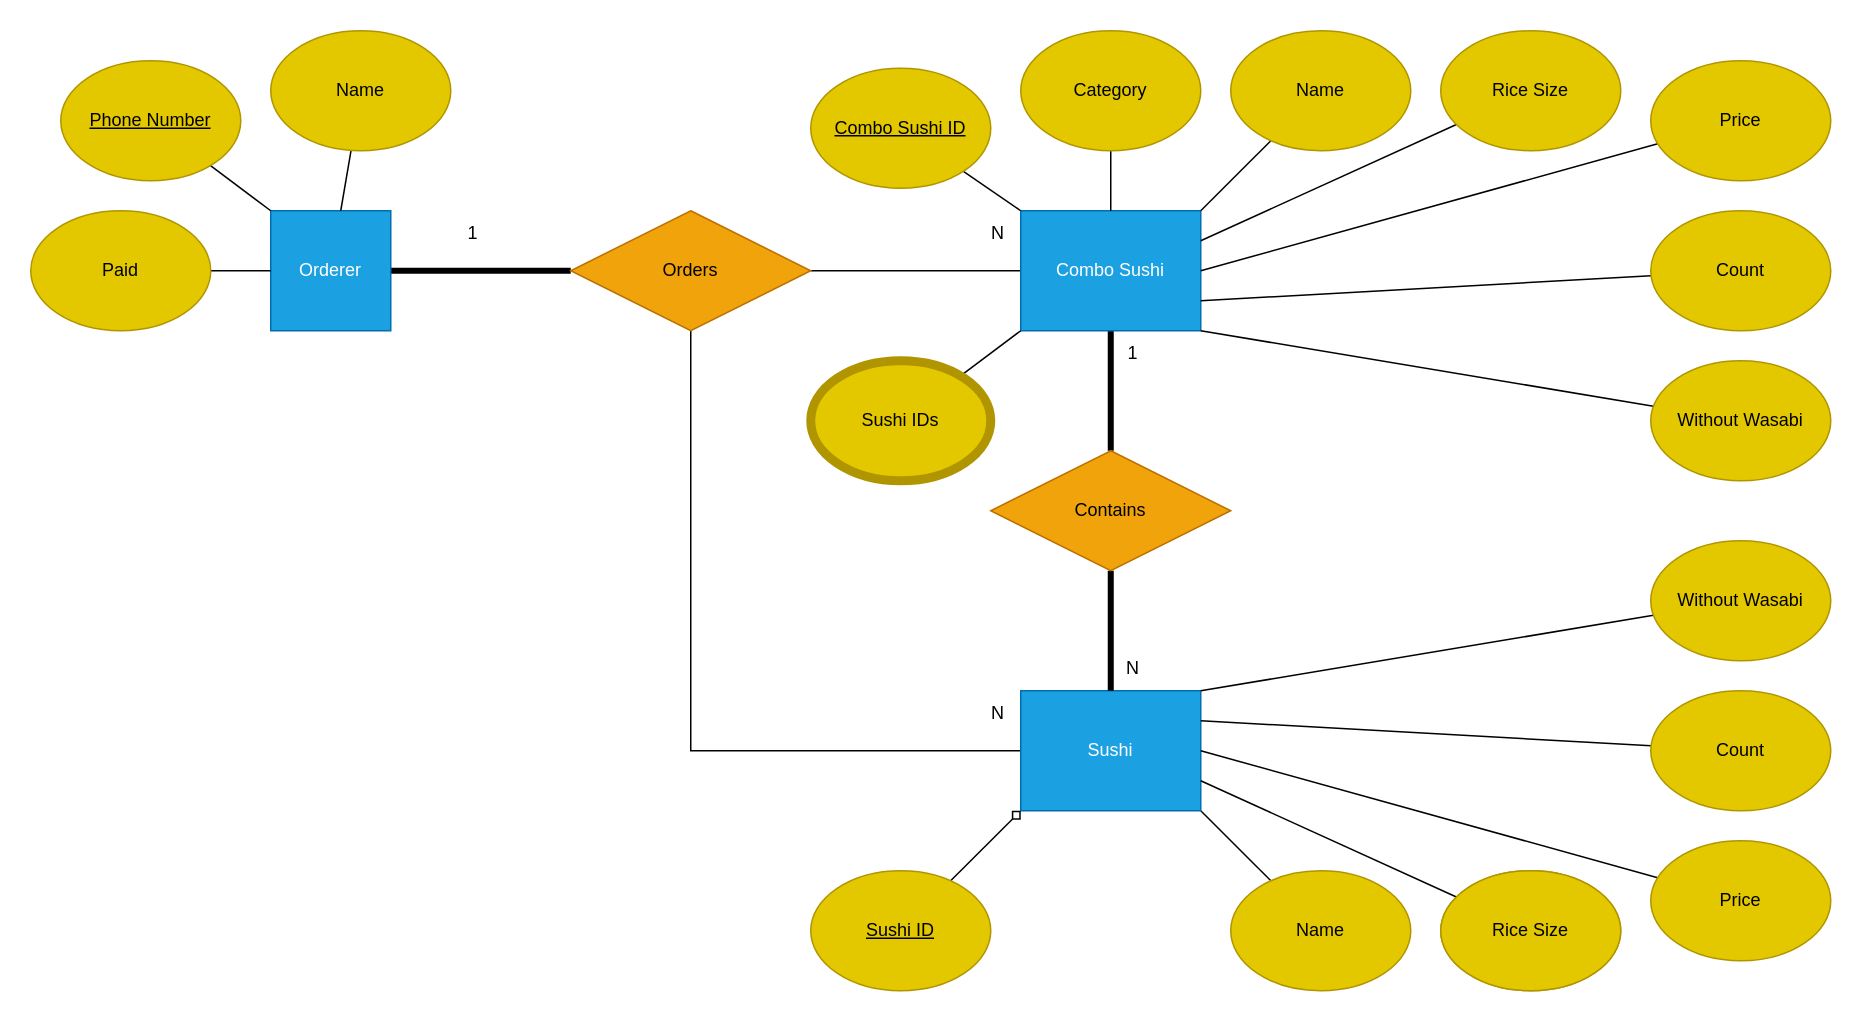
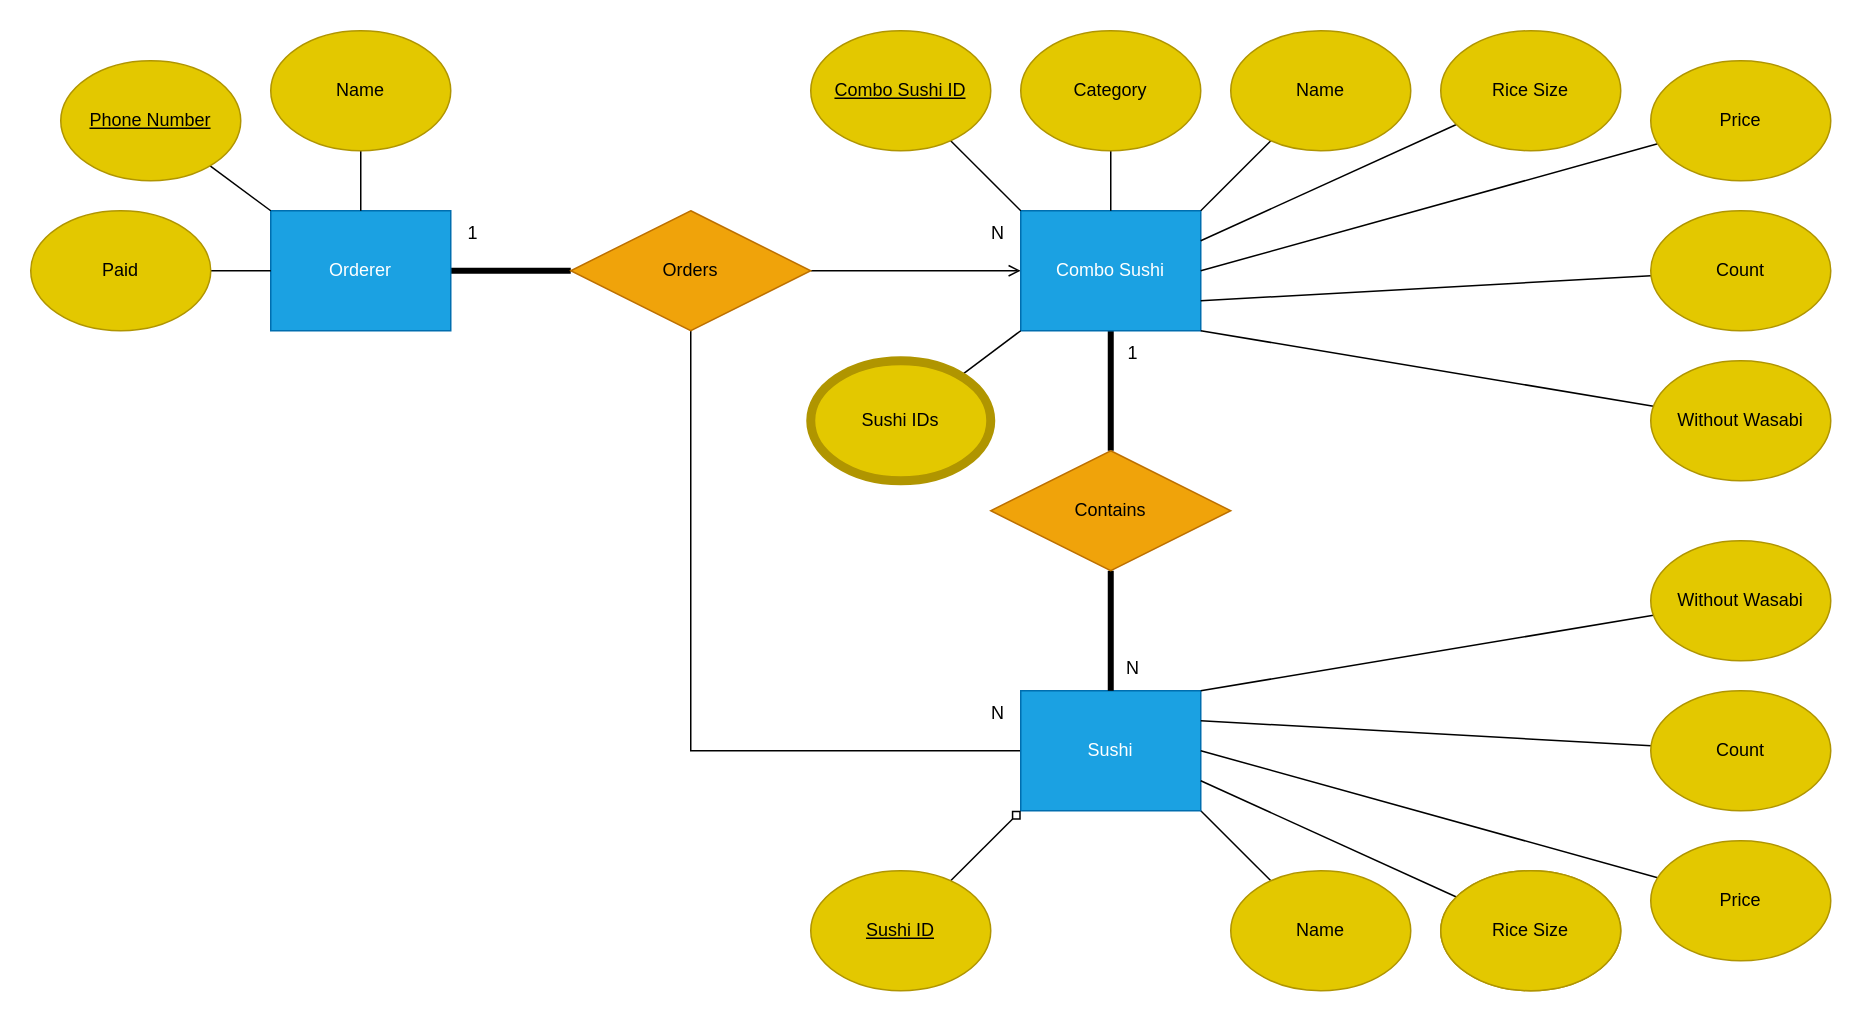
  <mxCell id="0" />
  <mxCell id="1" parent="0" />
  <mxCell id="2" value="" style="edgeStyle=none;html=1;endArrow=none;endFill=0;strokeWidth=4;" parent="1" source="3" target="6" edge="1"><mxGeometry relative="1" as="geometry" /></mxCell>
- <mxCell id="3" value="Orderer" style="rounded=0;whiteSpace=wrap;html=1;fillColor=#1ba1e2;fontColor=#ffffff;strokeColor=#006EAF;" parent="1" vertex="1"><mxGeometry x="180" y="140" width="80" height="80" as="geometry" /></mxCell>
- <mxCell id="4" value="" style="edgeStyle=none;jumpStyle=line;jumpSize=16;html=1;endArrow=none;endFill=0;strokeWidth=1;exitX=1;exitY=0.5;exitDx=0;exitDy=0;" parent="1" source="6" target="14" edge="1"><mxGeometry relative="1" as="geometry"><mxPoint x="600" y="180" as="sourcePoint" /></mxGeometry></mxCell>
+ <mxCell id="3" value="Orderer" style="rounded=0;whiteSpace=wrap;html=1;fillColor=#1ba1e2;fontColor=#ffffff;strokeColor=#006EAF;" parent="1" vertex="1"><mxGeometry x="180" y="140" width="120" height="80" as="geometry" /></mxCell>
+ <mxCell id="4" value="" style="edgeStyle=none;jumpStyle=line;jumpSize=16;html=1;endArrow=open;endFill=0;strokeWidth=1;exitX=1;exitY=0.5;exitDx=0;exitDy=0;" parent="1" source="6" target="14" edge="1"><mxGeometry relative="1" as="geometry"><mxPoint x="600" y="180" as="sourcePoint" /></mxGeometry></mxCell>
  <mxCell id="5" value="" style="edgeStyle=none;jumpStyle=line;jumpSize=16;html=1;endArrow=none;endFill=0;strokeWidth=1;entryX=0;entryY=0.5;entryDx=0;entryDy=0;rounded=0;" parent="1" source="6" target="18" edge="1"><mxGeometry relative="1" as="geometry"><mxPoint x="460" y="300" as="targetPoint" /><Array as="points"><mxPoint x="460" y="500" /></Array></mxGeometry></mxCell>
  <mxCell id="6" value="Orders" style="rhombus;whiteSpace=wrap;html=1;fillColor=#f0a30a;fontColor=#000000;strokeColor=#BD7000;" parent="1" vertex="1"><mxGeometry x="380" y="140" width="160" height="80" as="geometry" /></mxCell>
  <mxCell id="7" value="" style="edgeStyle=none;html=1;endArrow=none;endFill=0;" parent="1" source="8" target="3" edge="1"><mxGeometry relative="1" as="geometry" /></mxCell>
  <mxCell id="8" value="Name" style="ellipse;whiteSpace=wrap;html=1;fillColor=#e3c800;fontColor=#000000;strokeColor=#B09500;" parent="1" vertex="1"><mxGeometry x="180" y="20" width="120" height="80" as="geometry" /></mxCell>
  <mxCell id="9" value="" style="edgeStyle=none;html=1;endArrow=none;endFill=0;entryX=0;entryY=0;entryDx=0;entryDy=0;" parent="1" source="10" target="3" edge="1"><mxGeometry relative="1" as="geometry" /></mxCell>
  <mxCell id="10" value="&lt;u&gt;Phone Number&lt;/u&gt;" style="ellipse;whiteSpace=wrap;html=1;fillColor=#e3c800;fontColor=#000000;strokeColor=#B09500;" parent="1" vertex="1"><mxGeometry x="40" y="40" width="120" height="80" as="geometry" /></mxCell>
  <mxCell id="11" value="" style="edgeStyle=none;html=1;endArrow=none;endFill=0;" parent="1" source="12" target="3" edge="1"><mxGeometry relative="1" as="geometry" /></mxCell>
  <mxCell id="12" value="Paid" style="ellipse;whiteSpace=wrap;html=1;fillColor=#e3c800;fontColor=#000000;strokeColor=#B09500;" parent="1" vertex="1"><mxGeometry x="20" y="140" width="120" height="80" as="geometry" /></mxCell>
  <mxCell id="13" value="" style="edgeStyle=none;jumpStyle=line;jumpSize=16;html=1;endArrow=none;endFill=0;strokeWidth=4;" parent="1" source="14" target="20" edge="1"><mxGeometry relative="1" as="geometry" /></mxCell>
  <mxCell id="14" value="Combo Sushi" style="rounded=0;whiteSpace=wrap;html=1;fillColor=#1ba1e2;fontColor=#ffffff;strokeColor=#006EAF;" parent="1" vertex="1"><mxGeometry x="680" y="140" width="120" height="80" as="geometry" /></mxCell>
  <mxCell id="15" value="1" style="text;html=1;strokeColor=none;fillColor=none;align=center;verticalAlign=middle;whiteSpace=wrap;rounded=0;" parent="1" vertex="1"><mxGeometry x="300" y="140" width="30" height="30" as="geometry" /></mxCell>
  <mxCell id="16" value="N" style="text;html=1;strokeColor=none;fillColor=none;align=center;verticalAlign=middle;whiteSpace=wrap;rounded=0;" parent="1" vertex="1"><mxGeometry x="650" y="140" width="30" height="30" as="geometry" /></mxCell>
  <mxCell id="17" value="" style="edgeStyle=none;rounded=0;jumpStyle=line;jumpSize=16;html=1;endArrow=none;endFill=0;strokeWidth=1;exitX=1;exitY=1;exitDx=0;exitDy=0;" parent="1" source="18" target="42" edge="1"><mxGeometry relative="1" as="geometry" /></mxCell>
  <mxCell id="18" value="Sushi" style="rounded=0;whiteSpace=wrap;html=1;fillColor=#1ba1e2;fontColor=#ffffff;strokeColor=#006EAF;" parent="1" vertex="1"><mxGeometry x="680" y="460" width="120" height="80" as="geometry" /></mxCell>
  <mxCell id="19" value="" style="edgeStyle=none;jumpStyle=line;jumpSize=16;html=1;endArrow=none;endFill=0;strokeWidth=4;" parent="1" source="20" target="18" edge="1"><mxGeometry relative="1" as="geometry" /></mxCell>
  <mxCell id="20" value="Contains" style="rhombus;whiteSpace=wrap;html=1;fillColor=#f0a30a;fontColor=#000000;strokeColor=#BD7000;" parent="1" vertex="1"><mxGeometry x="660" y="300" width="160" height="80" as="geometry" /></mxCell>
  <mxCell id="21" value="1" style="text;html=1;strokeColor=none;fillColor=none;align=center;verticalAlign=middle;whiteSpace=wrap;rounded=0;" parent="1" vertex="1"><mxGeometry x="740" y="220" width="30" height="30" as="geometry" /></mxCell>
  <mxCell id="22" value="N" style="text;html=1;strokeColor=none;fillColor=none;align=center;verticalAlign=middle;whiteSpace=wrap;rounded=0;" parent="1" vertex="1"><mxGeometry x="740" y="430" width="30" height="30" as="geometry" /></mxCell>
  <mxCell id="23" value="N" style="text;html=1;strokeColor=none;fillColor=none;align=center;verticalAlign=middle;whiteSpace=wrap;rounded=0;" parent="1" vertex="1"><mxGeometry x="650" y="460" width="30" height="30" as="geometry" /></mxCell>
  <mxCell id="24" value="" style="edgeStyle=none;rounded=0;jumpStyle=line;jumpSize=16;html=1;endArrow=none;endFill=0;strokeWidth=1;entryX=0;entryY=0;entryDx=0;entryDy=0;" parent="1" source="25" target="14" edge="1"><mxGeometry relative="1" as="geometry" /></mxCell>
- <mxCell id="25" value="&lt;u&gt;Combo Sushi ID&lt;/u&gt;" style="ellipse;whiteSpace=wrap;html=1;fillColor=#e3c800;fontColor=#000000;strokeColor=#B09500;" parent="1" vertex="1"><mxGeometry x="540" y="45" width="120" height="80" as="geometry" /></mxCell>
+ <mxCell id="25" value="&lt;u&gt;Combo Sushi ID&lt;/u&gt;" style="ellipse;whiteSpace=wrap;html=1;fillColor=#e3c800;fontColor=#000000;strokeColor=#B09500;" parent="1" vertex="1"><mxGeometry x="540" y="20" width="120" height="80" as="geometry" /></mxCell>
  <mxCell id="26" value="" style="edgeStyle=none;rounded=0;jumpStyle=line;jumpSize=16;html=1;endArrow=none;endFill=0;strokeWidth=1;" parent="1" source="27" target="14" edge="1"><mxGeometry relative="1" as="geometry" /></mxCell>
  <mxCell id="27" value="Category" style="ellipse;whiteSpace=wrap;html=1;fillColor=#e3c800;fontColor=#000000;strokeColor=#B09500;" parent="1" vertex="1"><mxGeometry x="680" y="20" width="120" height="80" as="geometry" /></mxCell>
  <mxCell id="28" value="" style="edgeStyle=none;rounded=0;jumpStyle=line;jumpSize=16;html=1;endArrow=none;endFill=0;strokeWidth=1;entryX=1;entryY=0;entryDx=0;entryDy=0;" parent="1" source="29" target="14" edge="1"><mxGeometry relative="1" as="geometry" /></mxCell>
  <mxCell id="29" value="Name" style="ellipse;whiteSpace=wrap;html=1;fillColor=#e3c800;fontColor=#000000;strokeColor=#B09500;" parent="1" vertex="1"><mxGeometry x="820" y="20" width="120" height="80" as="geometry" /></mxCell>
  <mxCell id="30" value="" style="edgeStyle=none;rounded=0;jumpStyle=line;jumpSize=16;html=1;endArrow=none;endFill=0;strokeWidth=1;entryX=1;entryY=0.5;entryDx=0;entryDy=0;" parent="1" source="31" target="14" edge="1"><mxGeometry relative="1" as="geometry"><mxPoint x="800" y="160" as="targetPoint" /></mxGeometry></mxCell>
  <mxCell id="31" value="Price" style="ellipse;whiteSpace=wrap;html=1;fillColor=#e3c800;fontColor=#000000;strokeColor=#B09500;" parent="1" vertex="1"><mxGeometry x="1100" y="40" width="120" height="80" as="geometry" /></mxCell>
  <mxCell id="32" value="" style="edgeStyle=none;rounded=0;jumpStyle=line;jumpSize=16;html=1;endArrow=none;endFill=0;strokeWidth=1;entryX=1;entryY=0.75;entryDx=0;entryDy=0;" parent="1" source="33" target="14" edge="1"><mxGeometry relative="1" as="geometry"><mxPoint x="880" y="180" as="targetPoint" /></mxGeometry></mxCell>
  <mxCell id="33" value="Count" style="ellipse;whiteSpace=wrap;html=1;fillColor=#e3c800;fontColor=#000000;strokeColor=#B09500;" parent="1" vertex="1"><mxGeometry x="1100" y="140" width="120" height="80" as="geometry" /></mxCell>
  <mxCell id="34" value="" style="edgeStyle=none;rounded=0;jumpStyle=line;jumpSize=16;html=1;endArrow=none;endFill=0;strokeWidth=1;entryX=1;entryY=1;entryDx=0;entryDy=0;" parent="1" source="35" target="14" edge="1"><mxGeometry relative="1" as="geometry"><mxPoint x="880" y="280" as="targetPoint" /></mxGeometry></mxCell>
  <mxCell id="35" value="Without Wasabi" style="ellipse;whiteSpace=wrap;html=1;fillColor=#e3c800;fontColor=#000000;strokeColor=#B09500;" parent="1" vertex="1"><mxGeometry x="1100" y="240" width="120" height="80" as="geometry" /></mxCell>
  <mxCell id="36" value="" style="edgeStyle=none;rounded=0;jumpStyle=line;jumpSize=16;html=1;endArrow=none;endFill=0;strokeWidth=1;exitX=1;exitY=0.25;exitDx=0;exitDy=0;" parent="1" source="18" target="39" edge="1"><mxGeometry relative="1" as="geometry" /></mxCell>
  <mxCell id="37" value="" style="edgeStyle=none;rounded=0;jumpStyle=line;jumpSize=16;html=1;endArrow=none;endFill=0;strokeWidth=1;entryX=1;entryY=0;entryDx=0;entryDy=0;" parent="1" source="38" target="18" edge="1"><mxGeometry relative="1" as="geometry"><mxPoint x="880" y="500" as="targetPoint" /></mxGeometry></mxCell>
  <mxCell id="38" value="Without Wasabi" style="ellipse;whiteSpace=wrap;html=1;fillColor=#e3c800;fontColor=#000000;strokeColor=#B09500;" parent="1" vertex="1"><mxGeometry x="1100" y="360" width="120" height="80" as="geometry" /></mxCell>
  <mxCell id="39" value="Count" style="ellipse;whiteSpace=wrap;html=1;fillColor=#e3c800;fontColor=#000000;strokeColor=#B09500;" parent="1" vertex="1"><mxGeometry x="1100" y="460" width="120" height="80" as="geometry" /></mxCell>
  <mxCell id="40" value="" style="edgeStyle=none;rounded=0;jumpStyle=line;jumpSize=16;html=1;endArrow=none;endFill=0;strokeWidth=1;entryX=1;entryY=0.5;entryDx=0;entryDy=0;" parent="1" source="41" target="18" edge="1"><mxGeometry relative="1" as="geometry" /></mxCell>
  <mxCell id="41" value="Price" style="ellipse;whiteSpace=wrap;html=1;fillColor=#e3c800;fontColor=#000000;strokeColor=#B09500;" parent="1" vertex="1"><mxGeometry x="1100" y="560" width="120" height="80" as="geometry" /></mxCell>
  <mxCell id="42" value="Name" style="ellipse;whiteSpace=wrap;html=1;fillColor=#e3c800;fontColor=#000000;strokeColor=#B09500;" parent="1" vertex="1"><mxGeometry x="820" y="580" width="120" height="80" as="geometry" /></mxCell>
  <mxCell id="43" value="" style="edgeStyle=none;rounded=0;jumpStyle=line;jumpSize=16;html=1;endArrow=diamond;endFill=0;strokeWidth=1;entryX=0;entryY=1;entryDx=0;entryDy=0;" parent="1" source="44" target="18" edge="1"><mxGeometry relative="1" as="geometry" /></mxCell>
  <mxCell id="44" value="&lt;u&gt;Sushi ID&lt;/u&gt;" style="ellipse;whiteSpace=wrap;html=1;fillColor=#e3c800;fontColor=#000000;strokeColor=#B09500;" parent="1" vertex="1"><mxGeometry x="540" y="580" width="120" height="80" as="geometry" /></mxCell>
  <mxCell id="45" value="" style="edgeStyle=none;html=1;endArrow=none;endFill=0;entryX=0;entryY=1;entryDx=0;entryDy=0;" parent="1" source="46" target="14" edge="1"><mxGeometry relative="1" as="geometry"><mxPoint x="741.419" y="258.648" as="targetPoint" /></mxGeometry></mxCell>
  <mxCell id="46" value="Sushi IDs" style="ellipse;whiteSpace=wrap;html=1;fillColor=#e3c800;fontColor=#000000;strokeColor=#B09500;strokeWidth=6;" parent="1" vertex="1"><mxGeometry x="540" y="240" width="120" height="80" as="geometry" /></mxCell>
  <mxCell id="47" value="" style="edgeStyle=none;html=1;endArrow=none;endFill=0;entryX=1;entryY=0.25;entryDx=0;entryDy=0;" edge="1" parent="1" source="48" target="14"><mxGeometry relative="1" as="geometry"><mxPoint x="1020" y="180" as="targetPoint" /></mxGeometry></mxCell>
  <mxCell id="48" value="Rice Size" style="ellipse;whiteSpace=wrap;html=1;fillColor=#e3c800;fontColor=#000000;strokeColor=#B09500;" vertex="1" parent="1"><mxGeometry x="960" y="20" width="120" height="80" as="geometry" /></mxCell>
  <mxCell id="49" value="Rice Size" style="ellipse;whiteSpace=wrap;html=1;fillColor=#e3c800;fontColor=#000000;strokeColor=#B09500;" vertex="1" parent="1"><mxGeometry x="960" y="580" width="120" height="80" as="geometry" /></mxCell>
  <mxCell id="50" value="" style="edgeStyle=none;html=1;endArrow=none;endFill=0;exitX=1;exitY=0.75;exitDx=0;exitDy=0;" edge="1" parent="1" source="18" target="51"><mxGeometry relative="1" as="geometry"><mxPoint x="1020" y="500" as="sourcePoint" /></mxGeometry></mxCell>
  <mxCell id="51" value="Rice Size" style="ellipse;whiteSpace=wrap;html=1;fillColor=#e3c800;fontColor=#000000;strokeColor=#B09500;" vertex="1" parent="1"><mxGeometry x="960" y="580" width="120" height="80" as="geometry" /></mxCell>
